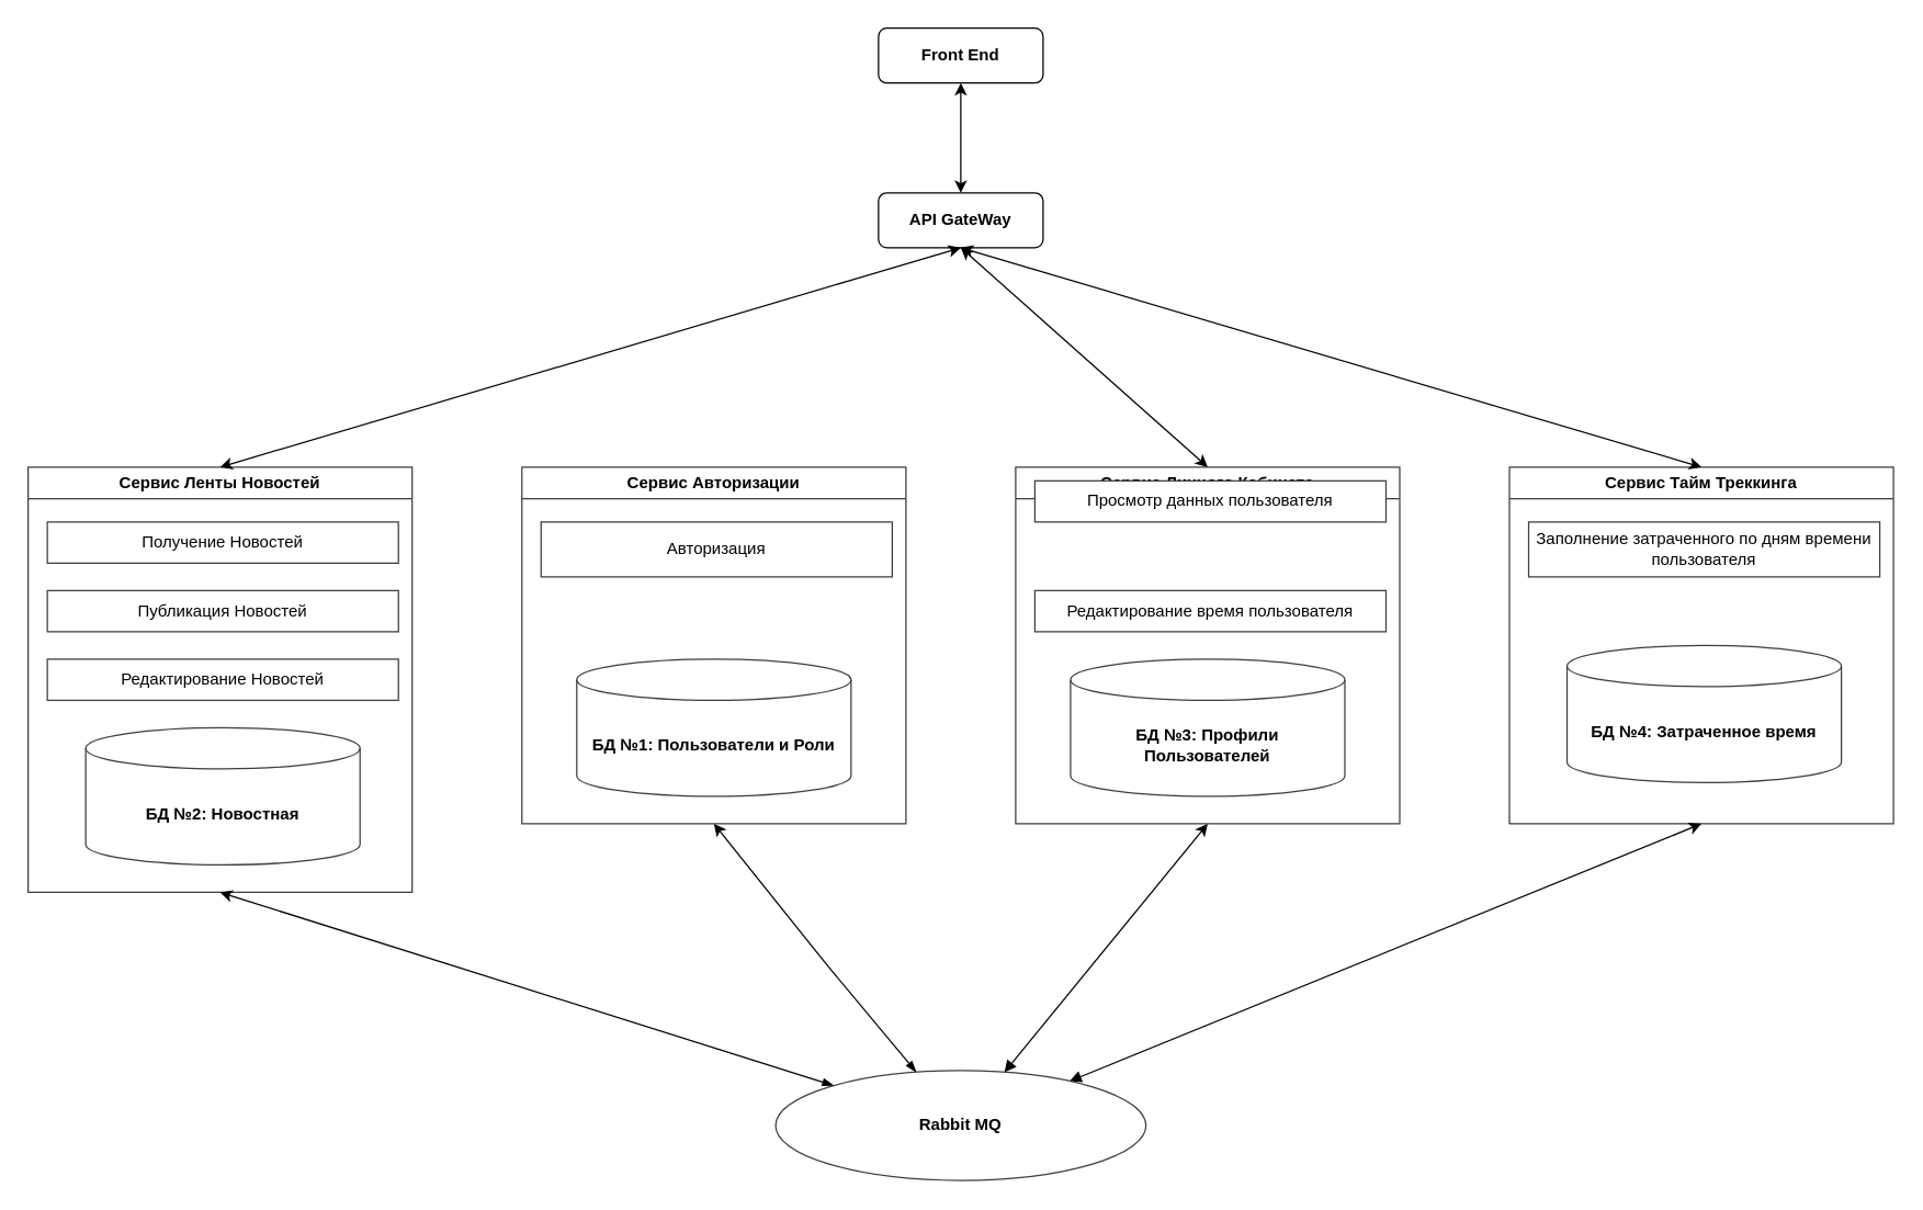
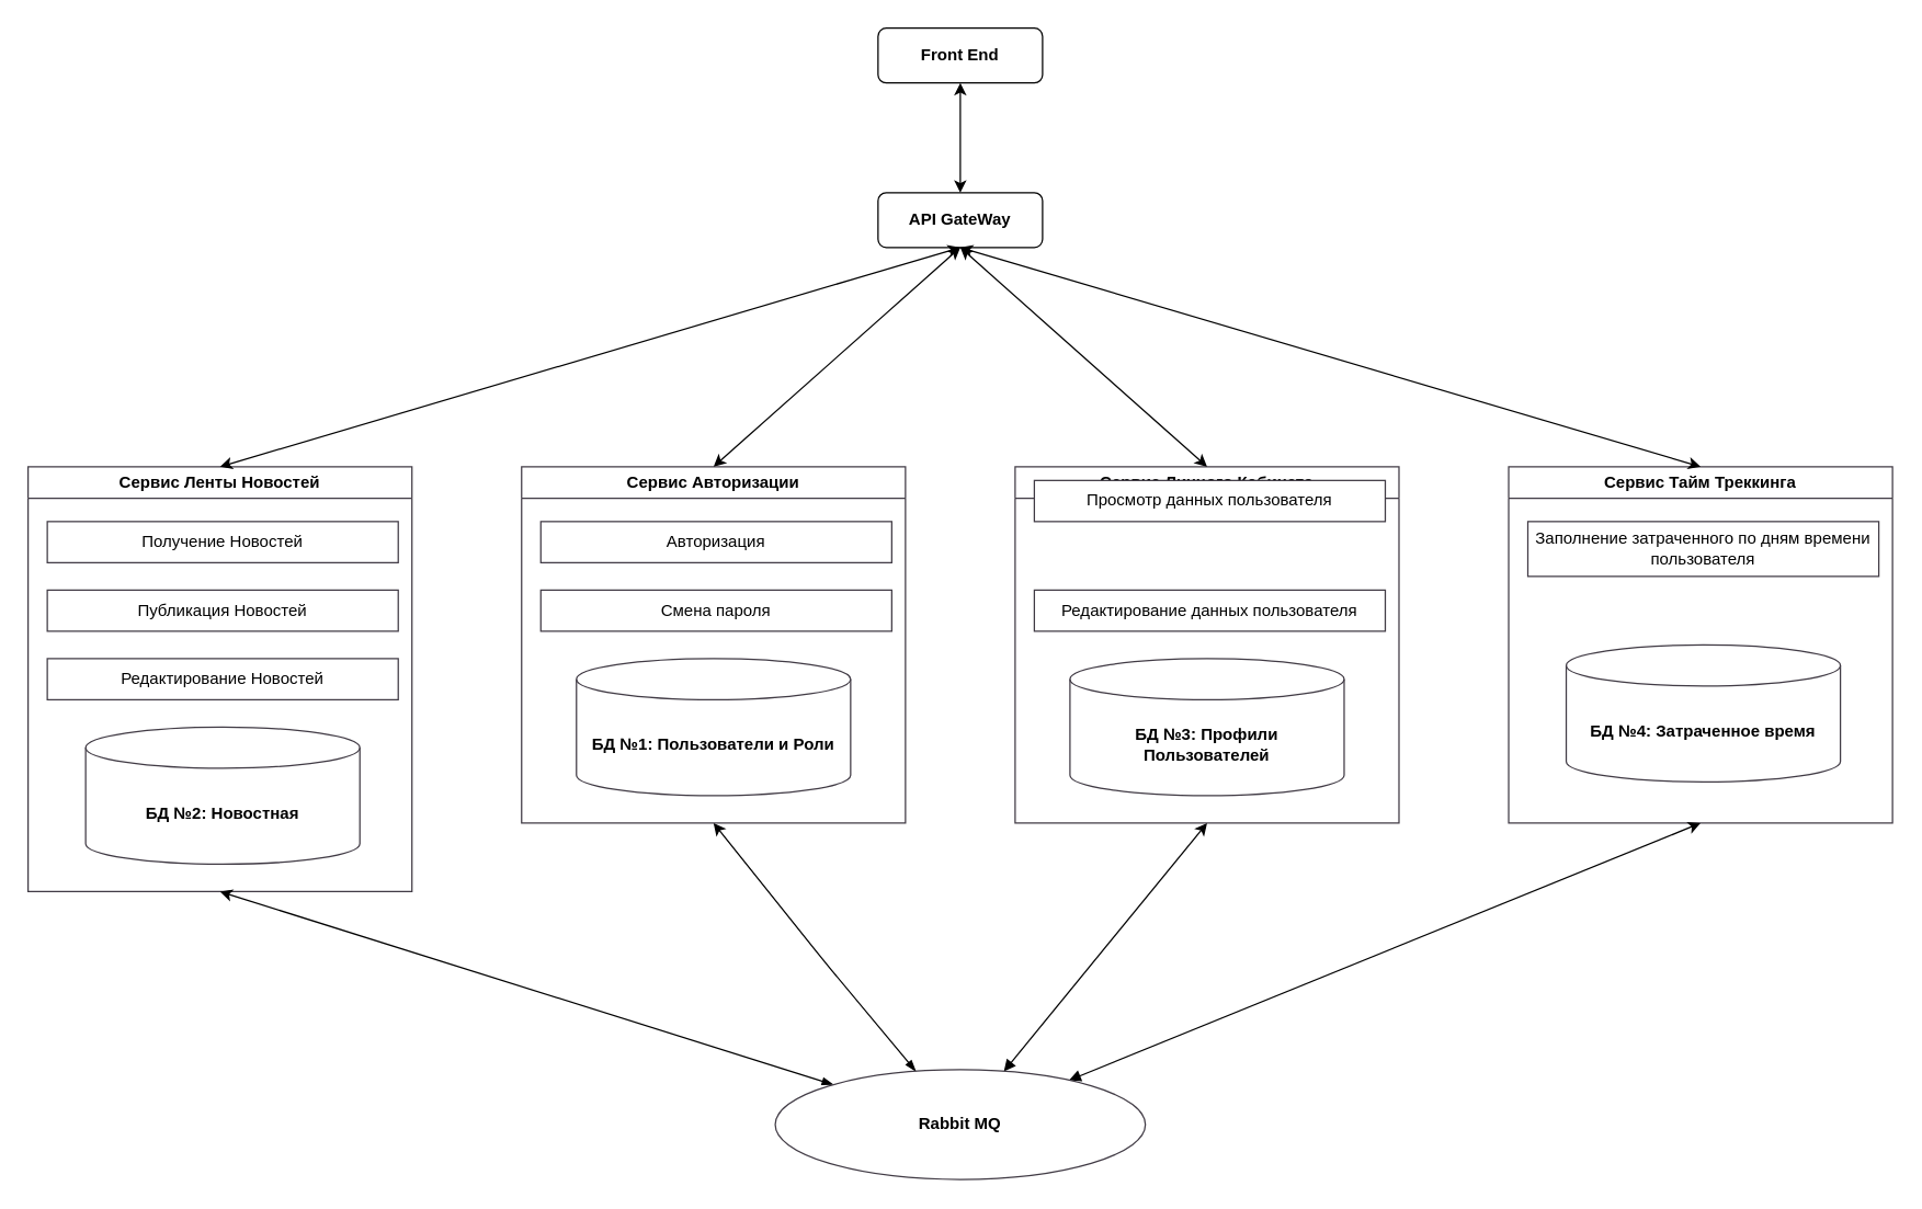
  <mxCell id="0" />
  <mxCell id="1" parent="0" />
  <mxCell id="2" value="API GateWay" style="rounded=1;whiteSpace=wrap;html=1;fontStyle=1" parent="1" vertex="1"><mxGeometry x="640" y="140" width="120" height="40" as="geometry" /></mxCell>
  <mxCell id="3" value="Front End" style="rounded=1;whiteSpace=wrap;html=1;fillColor=none;fontStyle=1" parent="1" vertex="1"><mxGeometry x="640" y="20" width="120" height="40" as="geometry" /></mxCell>
  <mxCell id="4" value="" style="endArrow=classic;startArrow=classic;html=1;exitX=0.5;exitY=0;exitDx=0;exitDy=0;" parent="1" source="2" target="3" edge="1"><mxGeometry width="50" height="50" relative="1" as="geometry"><mxPoint x="770" y="170" as="sourcePoint" /><mxPoint x="820" y="120" as="targetPoint" /></mxGeometry></mxCell>
  <mxCell id="5" value="Сервис Авторизации" style="swimlane;whiteSpace=wrap;html=1;strokeColor=#413B45;" parent="1" vertex="1"><mxGeometry x="380" y="340" width="280" height="260" as="geometry"><mxRectangle x="280" y="280" width="280" height="20" as="alternateBounds" /></mxGeometry></mxCell>
- <mxCell id="6" value="Авторизация" style="rounded=0;whiteSpace=wrap;html=1;strokeColor=#413B45;" parent="5" vertex="1"><mxGeometry x="14" y="40" width="256" height="40" as="geometry" /></mxCell>
+ <mxCell id="6" value="Авторизация" style="rounded=0;whiteSpace=wrap;html=1;strokeColor=#413B45;" parent="5" vertex="1"><mxGeometry x="14" y="40" width="256" height="30" as="geometry" /></mxCell>
+ <mxCell id="7" value="Смена пароля" style="rounded=0;whiteSpace=wrap;html=1;strokeColor=#413B45;" parent="5" vertex="1"><mxGeometry x="14" y="90" width="256" height="30" as="geometry" /></mxCell>
  <mxCell id="8" value="БД №1: Пользователи и Роли" style="shape=cylinder3;whiteSpace=wrap;html=1;boundedLbl=1;backgroundOutline=1;size=15;strokeColor=#413B45;fontStyle=1" parent="5" vertex="1"><mxGeometry x="40" y="140" width="200" height="100" as="geometry" /></mxCell>
  <mxCell id="9" value="Сервис Ленты Новостей" style="swimlane;whiteSpace=wrap;html=1;strokeColor=#413B45;" parent="1" vertex="1"><mxGeometry x="20" y="340" width="280" height="310" as="geometry"><mxRectangle x="-80" y="320" width="280" height="20" as="alternateBounds" /></mxGeometry></mxCell>
  <mxCell id="10" value="Получение Новостей" style="rounded=0;whiteSpace=wrap;html=1;strokeColor=#413B45;" parent="9" vertex="1"><mxGeometry x="14" y="40" width="256" height="30" as="geometry" /></mxCell>
  <mxCell id="11" value="Публикация Новостей" style="rounded=0;whiteSpace=wrap;html=1;strokeColor=#413B45;" parent="9" vertex="1"><mxGeometry x="14" y="90" width="256" height="30" as="geometry" /></mxCell>
  <mxCell id="12" value="Редактирование Новостей" style="rounded=0;whiteSpace=wrap;html=1;strokeColor=#413B45;" parent="9" vertex="1"><mxGeometry x="14" y="140" width="256" height="30" as="geometry" /></mxCell>
  <mxCell id="13" value="БД №2: Новостная" style="shape=cylinder3;whiteSpace=wrap;html=1;boundedLbl=1;backgroundOutline=1;size=15;strokeColor=#413B45;fontStyle=1" parent="9" vertex="1"><mxGeometry x="42" y="190" width="200" height="100" as="geometry" /></mxCell>
  <mxCell id="14" value="" style="endArrow=classic;startArrow=classic;html=1;exitX=0.5;exitY=0;exitDx=0;exitDy=0;entryX=0.5;entryY=1;entryDx=0;entryDy=0;" parent="1" source="9" target="2" edge="1"><mxGeometry width="50" height="50" relative="1" as="geometry"><mxPoint x="530" y="350" as="sourcePoint" /><mxPoint x="530" y="230" as="targetPoint" /></mxGeometry></mxCell>
  <mxCell id="15" value="Сервис Личного Кабинета" style="swimlane;whiteSpace=wrap;html=1;strokeColor=#413B45;" parent="1" vertex="1"><mxGeometry x="740" y="340" width="280" height="260" as="geometry"><mxRectangle x="490" y="500" width="280" height="20" as="alternateBounds" /></mxGeometry></mxCell>
  <mxCell id="16" value="Просмотр данных пользователя" style="rounded=0;whiteSpace=wrap;html=1;strokeColor=#413B45;" parent="15" vertex="1"><mxGeometry x="14" y="10" width="256" height="30" as="geometry" /></mxCell>
- <mxCell id="17" value="Редактирование время пользователя" style="rounded=0;whiteSpace=wrap;html=1;strokeColor=#413B45;" parent="15" vertex="1"><mxGeometry x="14" y="90" width="256" height="30" as="geometry" /></mxCell>
+ <mxCell id="17" value="Редактирование данных пользователя" style="rounded=0;whiteSpace=wrap;html=1;strokeColor=#413B45;" parent="15" vertex="1"><mxGeometry x="14" y="90" width="256" height="30" as="geometry" /></mxCell>
  <mxCell id="18" value="БД №3: Профили Пользователей" style="shape=cylinder3;whiteSpace=wrap;html=1;boundedLbl=1;backgroundOutline=1;size=15;strokeColor=#413B45;fontStyle=1" parent="15" vertex="1"><mxGeometry x="40" y="140" width="200" height="100" as="geometry" /></mxCell>
  <mxCell id="19" value="" style="endArrow=classic;startArrow=classic;html=1;exitX=0.5;exitY=0;exitDx=0;exitDy=0;entryX=0.5;entryY=1;entryDx=0;entryDy=0;" parent="1" source="15" target="2" edge="1"><mxGeometry width="50" height="50" relative="1" as="geometry"><mxPoint x="170" y="350" as="sourcePoint" /><mxPoint x="530" y="230" as="targetPoint" /></mxGeometry></mxCell>
  <mxCell id="20" value="Сервис Тайм Треккинга" style="swimlane;whiteSpace=wrap;html=1;strokeColor=#413B45;startSize=23;" parent="1" vertex="1"><mxGeometry x="1100" y="340" width="280" height="260" as="geometry"><mxRectangle x="280" y="280" width="280" height="20" as="alternateBounds" /></mxGeometry></mxCell>
  <mxCell id="21" value="Заполнение затраченного по дням времени пользователя" style="rounded=0;whiteSpace=wrap;html=1;strokeColor=#413B45;" parent="20" vertex="1"><mxGeometry x="14" y="40" width="256" height="40" as="geometry" /></mxCell>
  <mxCell id="22" value="БД №4: Затраченное время" style="shape=cylinder3;whiteSpace=wrap;html=1;boundedLbl=1;backgroundOutline=1;size=15;strokeColor=#413B45;fontStyle=1" parent="20" vertex="1"><mxGeometry x="42" y="130" width="200" height="100" as="geometry" /></mxCell>
  <mxCell id="23" value="" style="endArrow=classic;startArrow=classic;html=1;exitX=0.5;exitY=0;exitDx=0;exitDy=0;entryX=0.5;entryY=1;entryDx=0;entryDy=0;" parent="1" source="20" target="2" edge="1"><mxGeometry width="50" height="50" relative="1" as="geometry"><mxPoint x="890" y="350" as="sourcePoint" /><mxPoint x="530" y="230" as="targetPoint" /></mxGeometry></mxCell>
+ <mxCell id="24" value="" style="endArrow=classic;startArrow=classic;html=1;exitX=0.5;exitY=0;exitDx=0;exitDy=0;entryX=0.5;entryY=1;entryDx=0;entryDy=0;" parent="1" source="5" target="2" edge="1"><mxGeometry width="50" height="50" relative="1" as="geometry"><mxPoint x="890" y="350" as="sourcePoint" /><mxPoint x="710" y="190" as="targetPoint" /></mxGeometry></mxCell>
  <mxCell id="25" style="edgeStyle=none;html=1;entryX=0.5;entryY=1;entryDx=0;entryDy=0;startArrow=blockThin;startFill=1;" parent="1" source="29" target="5" edge="1"><mxGeometry relative="1" as="geometry"><Array as="points"><mxPoint x="600" y="700" /></Array></mxGeometry></mxCell>
  <mxCell id="26" style="edgeStyle=none;html=1;entryX=0.5;entryY=1;entryDx=0;entryDy=0;startArrow=block;startFill=1;" parent="1" source="29" target="15" edge="1"><mxGeometry relative="1" as="geometry" /></mxCell>
  <mxCell id="27" style="edgeStyle=none;html=1;entryX=0.5;entryY=1;entryDx=0;entryDy=0;startArrow=block;startFill=1;" parent="1" source="29" target="20" edge="1"><mxGeometry relative="1" as="geometry" /></mxCell>
  <mxCell id="28" style="edgeStyle=none;html=1;entryX=0.5;entryY=1;entryDx=0;entryDy=0;startArrow=blockThin;startFill=1;" parent="1" source="29" target="9" edge="1"><mxGeometry relative="1" as="geometry" /></mxCell>
  <mxCell id="29" value="Rabbit MQ" style="ellipse;whiteSpace=wrap;html=1;strokeColor=#413B45;fontStyle=1" parent="1" vertex="1"><mxGeometry x="565" y="780" width="270" height="80" as="geometry" /></mxCell>
